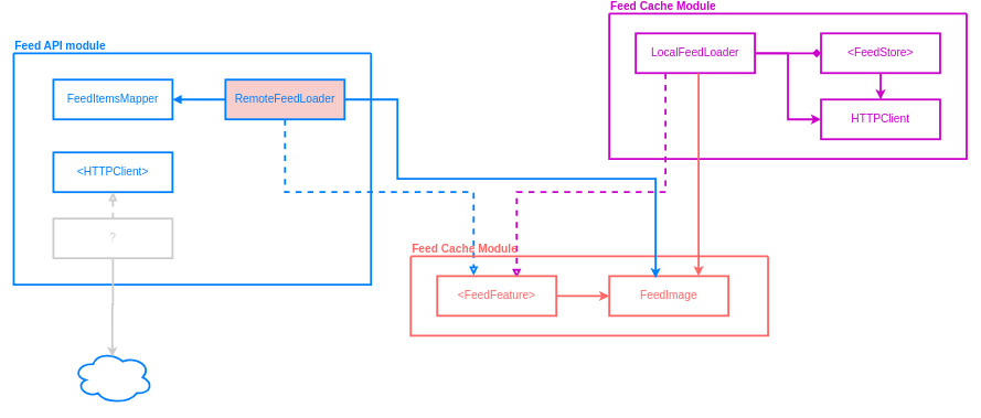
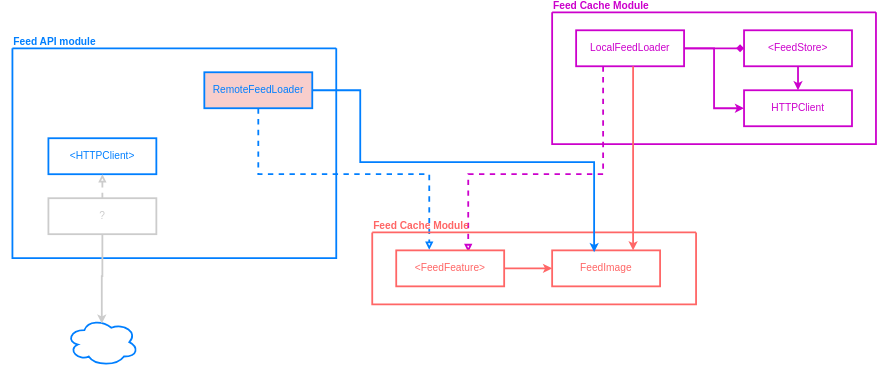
  <mxCell id="0" />
  <mxCell id="1" parent="0" />
  <mxCell id="2" value="Feed API module" style="swimlane;startSize=0;strokeColor=#007FFF;strokeWidth=3;fontSize=17;fontColor=#007FFF;verticalAlign=bottom;align=left;" parent="1" vertex="1"><mxGeometry x="20" y="80" width="540" height="350" as="geometry"><mxRectangle x="60" y="460" width="50" height="40" as="alternateBounds" /></mxGeometry></mxCell>
  <mxCell id="3" value="&lt;font style=&quot;font-size: 17px;&quot; color=&quot;#007fff&quot;&gt;RemoteFeedLoader&lt;/font&gt;" style="rounded=0;whiteSpace=wrap;html=1;strokeWidth=3;strokeColor=#007FFF;fillColor=#f8cecc;" parent="2" vertex="1"><mxGeometry x="320" y="40" width="180" height="60" as="geometry" /></mxCell>
- <mxCell id="4" value="&lt;font style=&quot;font-size: 17px;&quot; color=&quot;#007fff&quot;&gt;FeedItemsMapper&lt;/font&gt;" style="rounded=0;whiteSpace=wrap;html=1;strokeWidth=3;strokeColor=#007FFF;" parent="2" vertex="1"><mxGeometry x="60" y="40" width="180" height="60" as="geometry" /></mxCell>
  <mxCell id="5" value="&lt;font style=&quot;font-size: 17px;&quot; color=&quot;#007fff&quot;&gt;&amp;lt;HTTPClient&amp;gt;&lt;/font&gt;" style="rounded=0;whiteSpace=wrap;html=1;strokeWidth=3;strokeColor=#007FFF;" parent="2" vertex="1"><mxGeometry x="60" y="150" width="180" height="60" as="geometry" /></mxCell>
  <mxCell id="6" style="edgeStyle=orthogonalEdgeStyle;rounded=0;orthogonalLoop=1;jettySize=auto;html=1;entryX=0.5;entryY=1;entryDx=0;entryDy=0;strokeColor=#CCCCCC;strokeWidth=3;fontSize=17;fontColor=#CCCCCC;endArrow=block;endFill=0;dashed=1;" parent="2" source="7" target="5" edge="1"><mxGeometry relative="1" as="geometry" /></mxCell>
  <mxCell id="7" value="&lt;font style=&quot;font-size: 17px;&quot;&gt;?&lt;/font&gt;" style="rounded=0;whiteSpace=wrap;html=1;strokeWidth=3;strokeColor=#CCCCCC;fontColor=#CCCCCC;" parent="2" vertex="1"><mxGeometry x="60" y="250" width="180" height="60" as="geometry" /></mxCell>
- <mxCell id="8" value="" style="endArrow=block;html=1;rounded=0;fontSize=17;fontColor=#007FFF;entryX=1;entryY=0.5;entryDx=0;entryDy=0;strokeWidth=3;strokeColor=#007FFF;endFill=1;" parent="2" source="3" target="4" edge="1"><mxGeometry width="50" height="50" relative="1" as="geometry"><mxPoint x="320" y="70" as="sourcePoint" /><mxPoint x="510" y="20" as="targetPoint" /></mxGeometry></mxCell>
  <mxCell id="9" value="" style="ellipse;shape=cloud;whiteSpace=wrap;html=1;strokeColor=#007FFF;strokeWidth=3;fontSize=17;fontColor=#007FFF;" parent="1" vertex="1"><mxGeometry x="110" y="530" width="120" height="80" as="geometry" /></mxCell>
  <mxCell id="10" style="edgeStyle=orthogonalEdgeStyle;rounded=0;orthogonalLoop=1;jettySize=auto;html=1;entryX=0.306;entryY=-0.017;entryDx=0;entryDy=0;strokeColor=#007FFF;strokeWidth=3;fontSize=17;fontColor=#FF6666;endArrow=block;endFill=0;dashed=1;entryPerimeter=0;" parent="1" source="3" target="22" edge="1"><mxGeometry relative="1" as="geometry"><Array as="points"><mxPoint x="430" y="290" /><mxPoint x="715" y="290" /></Array></mxGeometry></mxCell>
  <mxCell id="11" style="edgeStyle=orthogonalEdgeStyle;rounded=0;orthogonalLoop=1;jettySize=auto;html=1;entryX=0.492;entryY=0.113;entryDx=0;entryDy=0;entryPerimeter=0;strokeColor=#CCCCCC;strokeWidth=3;fontSize=17;fontColor=#CCCCCC;endArrow=classic;endFill=1;" parent="1" source="7" target="9" edge="1"><mxGeometry relative="1" as="geometry" /></mxCell>
  <mxCell id="12" value="Feed Cache Module" style="swimlane;startSize=0;strokeColor=#CC00CC;strokeWidth=3;fontSize=17;fontColor=#CC00CC;verticalAlign=bottom;align=left;" parent="1" vertex="1"><mxGeometry x="920" y="20" width="540" height="220" as="geometry"><mxRectangle x="60" y="460" width="50" height="40" as="alternateBounds" /></mxGeometry></mxCell>
  <mxCell id="13" style="edgeStyle=orthogonalEdgeStyle;rounded=0;orthogonalLoop=1;jettySize=auto;html=1;entryX=0;entryY=0.5;entryDx=0;entryDy=0;strokeColor=#CC00CC;strokeWidth=3;endArrow=classic;endFill=1;" parent="12" source="15" target="16" edge="1"><mxGeometry relative="1" as="geometry" /></mxCell>
  <mxCell id="14" style="edgeStyle=orthogonalEdgeStyle;rounded=0;orthogonalLoop=1;jettySize=auto;html=1;entryX=0;entryY=0.5;entryDx=0;entryDy=0;strokeColor=#CC00CC;fontColor=#CC00CC;strokeWidth=3;endArrow=diamond;" edge="1" parent="12" source="15" target="18"><mxGeometry relative="1" as="geometry" /></mxCell>
  <mxCell id="15" value="&lt;font style=&quot;font-size: 17px;&quot;&gt;LocalFeedLoader&lt;/font&gt;" style="rounded=0;whiteSpace=wrap;html=1;strokeWidth=3;strokeColor=#CC00CC;fontColor=#CC00CC;" parent="12" vertex="1"><mxGeometry x="40" y="30" width="180" height="60" as="geometry" /></mxCell>
  <mxCell id="16" value="&lt;font style=&quot;font-size: 17px;&quot;&gt;HTTPClient&lt;br&gt;&lt;/font&gt;" style="rounded=0;whiteSpace=wrap;html=1;strokeWidth=3;strokeColor=#CC00CC;fontColor=#CC00CC;" parent="12" vertex="1"><mxGeometry x="320" y="130" width="180" height="60" as="geometry" /></mxCell>
  <mxCell id="17" value="" style="edgeStyle=orthogonalEdgeStyle;rounded=0;orthogonalLoop=1;jettySize=auto;html=1;strokeColor=#CC00CC;strokeWidth=3;fontColor=#CC00CC;endArrow=classic;endFill=1;" edge="1" parent="12" source="18" target="16"><mxGeometry relative="1" as="geometry" /></mxCell>
  <mxCell id="18" value="&lt;font style=&quot;font-size: 17px;&quot;&gt;&amp;lt;FeedStore&amp;gt;&lt;br&gt;&lt;/font&gt;" style="rounded=0;whiteSpace=wrap;html=1;strokeWidth=3;strokeColor=#CC00CC;fontColor=#CC00CC;" vertex="1" parent="12"><mxGeometry x="320" y="30" width="180" height="60" as="geometry" /></mxCell>
  <mxCell id="19" value="" style="edgeStyle=orthogonalEdgeStyle;rounded=0;orthogonalLoop=1;jettySize=auto;html=1;strokeColor=#CC00CC;strokeWidth=3;endArrow=block;endFill=0;entryX=0.667;entryY=0.05;entryDx=0;entryDy=0;dashed=1;entryPerimeter=0;exitX=0.25;exitY=1;exitDx=0;exitDy=0;" parent="1" source="15" target="22" edge="1"><mxGeometry relative="1" as="geometry"><mxPoint x="1070" y="250" as="targetPoint" /><Array as="points"><mxPoint x="1005" y="290" /><mxPoint x="780" y="290" /></Array></mxGeometry></mxCell>
  <mxCell id="20" value="Feed Cache Module" style="swimlane;startSize=0;strokeColor=#FF6666;strokeWidth=3;fontSize=17;fontColor=#FF6666;verticalAlign=bottom;align=left;" vertex="1" parent="1"><mxGeometry x="620" y="387" width="540" height="120" as="geometry"><mxRectangle x="60" y="460" width="50" height="40" as="alternateBounds" /></mxGeometry></mxCell>
  <mxCell id="21" value="" style="edgeStyle=orthogonalEdgeStyle;rounded=0;orthogonalLoop=1;jettySize=auto;html=1;strokeColor=#FF6666;strokeWidth=3;fontColor=#CC00CC;endArrow=classic;endFill=1;" edge="1" parent="20" source="22" target="23"><mxGeometry relative="1" as="geometry" /></mxCell>
  <mxCell id="22" value="&lt;span style=&quot;font-size: 17px;&quot;&gt;&amp;lt;FeedFeature&amp;gt;&lt;/span&gt;" style="rounded=0;whiteSpace=wrap;html=1;strokeWidth=3;strokeColor=#FF6666;fontColor=#FF6666;" parent="20" vertex="1"><mxGeometry x="40" y="30" width="180" height="60" as="geometry" /></mxCell>
  <mxCell id="23" value="&lt;span style=&quot;font-size: 17px;&quot;&gt;FeedImage&lt;br&gt;&lt;/span&gt;" style="rounded=0;whiteSpace=wrap;html=1;strokeWidth=3;strokeColor=#FF6666;fontColor=#FF6666;" vertex="1" parent="20"><mxGeometry x="300" y="30" width="180" height="60" as="geometry" /></mxCell>
  <mxCell id="24" style="edgeStyle=orthogonalEdgeStyle;rounded=0;orthogonalLoop=1;jettySize=auto;html=1;strokeColor=#FF6666;strokeWidth=3;fontColor=#CC00CC;endArrow=classic;endFill=1;entryX=0.75;entryY=0;entryDx=0;entryDy=0;" edge="1" parent="1" source="15" target="23"><mxGeometry relative="1" as="geometry"><mxPoint x="1150" y="370" as="targetPoint" /><Array as="points"><mxPoint x="1055" y="200" /><mxPoint x="1055" y="200" /></Array></mxGeometry></mxCell>
  <mxCell id="25" style="edgeStyle=orthogonalEdgeStyle;rounded=0;orthogonalLoop=1;jettySize=auto;html=1;exitX=1;exitY=0.5;exitDx=0;exitDy=0;entryX=0.389;entryY=0.05;entryDx=0;entryDy=0;entryPerimeter=0;strokeColor=#007FFF;strokeWidth=3;fontColor=#CC00CC;endArrow=classic;endFill=1;" edge="1" parent="1" source="3" target="23"><mxGeometry relative="1" as="geometry"><Array as="points"><mxPoint x="600" y="150" /><mxPoint x="600" y="270" /><mxPoint x="990" y="270" /></Array></mxGeometry></mxCell>
